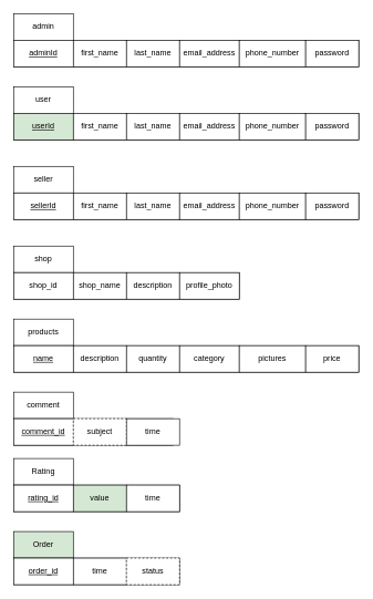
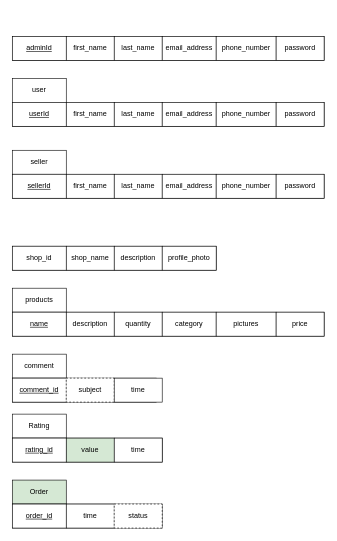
  <mxCell id="0" />
  <mxCell id="1" parent="0" />
- <mxCell id="2" value="admin" style="rounded=0;whiteSpace=wrap;html=1;" vertex="1" parent="1"><mxGeometry x="20" y="20" width="90" height="40" as="geometry" /></mxCell>
  <mxCell id="3" value="" style="rounded=0;whiteSpace=wrap;html=1;" vertex="1" parent="1"><mxGeometry x="20" y="60" width="520" height="40" as="geometry" /></mxCell>
  <mxCell id="4" value="&lt;u&gt;adminId&lt;/u&gt;" style="rounded=0;whiteSpace=wrap;html=1;" vertex="1" parent="1"><mxGeometry x="20" y="60" width="90" height="40" as="geometry" /></mxCell>
  <mxCell id="5" value="first_name" style="rounded=0;whiteSpace=wrap;html=1;" vertex="1" parent="1"><mxGeometry x="110" y="60" width="80" height="40" as="geometry" /></mxCell>
  <mxCell id="6" value="last_name" style="rounded=0;whiteSpace=wrap;html=1;" vertex="1" parent="1"><mxGeometry x="190" y="60" width="80" height="40" as="geometry" /></mxCell>
  <mxCell id="7" value="email_address" style="rounded=0;whiteSpace=wrap;html=1;" vertex="1" parent="1"><mxGeometry x="270" y="60" width="90" height="40" as="geometry" /></mxCell>
  <mxCell id="8" value="phone_number" style="rounded=0;whiteSpace=wrap;html=1;" vertex="1" parent="1"><mxGeometry x="360" y="60" width="100" height="40" as="geometry" /></mxCell>
  <mxCell id="9" value="password" style="rounded=0;whiteSpace=wrap;html=1;" vertex="1" parent="1"><mxGeometry x="460" y="60" width="80" height="40" as="geometry" /></mxCell>
  <mxCell id="10" value="user" style="rounded=0;whiteSpace=wrap;html=1;" vertex="1" parent="1"><mxGeometry x="20" y="130" width="90" height="40" as="geometry" /></mxCell>
  <mxCell id="11" value="" style="rounded=0;whiteSpace=wrap;html=1;" vertex="1" parent="1"><mxGeometry x="20" y="170" width="520" height="40" as="geometry" /></mxCell>
- <mxCell id="12" value="&lt;u&gt;userId&lt;/u&gt;" style="rounded=0;whiteSpace=wrap;html=1;fillColor=#d5e8d4;" vertex="1" parent="1"><mxGeometry x="20" y="170" width="90" height="40" as="geometry" /></mxCell>
+ <mxCell id="12" value="&lt;u&gt;userId&lt;/u&gt;" style="rounded=0;whiteSpace=wrap;html=1;" vertex="1" parent="1"><mxGeometry x="20" y="170" width="90" height="40" as="geometry" /></mxCell>
  <mxCell id="13" value="first_name" style="rounded=0;whiteSpace=wrap;html=1;" vertex="1" parent="1"><mxGeometry x="110" y="170" width="80" height="40" as="geometry" /></mxCell>
  <mxCell id="14" value="last_name" style="rounded=0;whiteSpace=wrap;html=1;" vertex="1" parent="1"><mxGeometry x="190" y="170" width="80" height="40" as="geometry" /></mxCell>
  <mxCell id="15" value="email_address" style="rounded=0;whiteSpace=wrap;html=1;" vertex="1" parent="1"><mxGeometry x="270" y="170" width="90" height="40" as="geometry" /></mxCell>
  <mxCell id="16" value="phone_number" style="rounded=0;whiteSpace=wrap;html=1;" vertex="1" parent="1"><mxGeometry x="360" y="170" width="100" height="40" as="geometry" /></mxCell>
  <mxCell id="17" value="password" style="rounded=0;whiteSpace=wrap;html=1;" vertex="1" parent="1"><mxGeometry x="460" y="170" width="80" height="40" as="geometry" /></mxCell>
  <mxCell id="18" value="seller" style="rounded=0;whiteSpace=wrap;html=1;" vertex="1" parent="1"><mxGeometry x="20" y="250" width="90" height="40" as="geometry" /></mxCell>
  <mxCell id="19" value="" style="rounded=0;whiteSpace=wrap;html=1;" vertex="1" parent="1"><mxGeometry x="20" y="290" width="520" height="40" as="geometry" /></mxCell>
  <mxCell id="20" value="&lt;u&gt;sellerId&lt;/u&gt;" style="rounded=0;whiteSpace=wrap;html=1;" vertex="1" parent="1"><mxGeometry x="20" y="290" width="90" height="40" as="geometry" /></mxCell>
  <mxCell id="21" value="first_name" style="rounded=0;whiteSpace=wrap;html=1;" vertex="1" parent="1"><mxGeometry x="110" y="290" width="80" height="40" as="geometry" /></mxCell>
  <mxCell id="22" value="last_name" style="rounded=0;whiteSpace=wrap;html=1;" vertex="1" parent="1"><mxGeometry x="190" y="290" width="80" height="40" as="geometry" /></mxCell>
  <mxCell id="23" value="email_address" style="rounded=0;whiteSpace=wrap;html=1;" vertex="1" parent="1"><mxGeometry x="270" y="290" width="90" height="40" as="geometry" /></mxCell>
  <mxCell id="24" value="phone_number" style="rounded=0;whiteSpace=wrap;html=1;" vertex="1" parent="1"><mxGeometry x="360" y="290" width="100" height="40" as="geometry" /></mxCell>
  <mxCell id="25" value="password" style="rounded=0;whiteSpace=wrap;html=1;" vertex="1" parent="1"><mxGeometry x="460" y="290" width="80" height="40" as="geometry" /></mxCell>
- <mxCell id="26" value="shop" style="rounded=0;whiteSpace=wrap;html=1;" vertex="1" parent="1"><mxGeometry x="20" y="370" width="90" height="40" as="geometry" /></mxCell>
  <mxCell id="27" value="" style="rounded=0;whiteSpace=wrap;html=1;" vertex="1" parent="1"><mxGeometry x="20" y="410" width="340" height="40" as="geometry" /></mxCell>
  <mxCell id="28" value="shop_id" style="rounded=0;whiteSpace=wrap;html=1;" vertex="1" parent="1"><mxGeometry x="20" y="410" width="90" height="40" as="geometry" /></mxCell>
  <mxCell id="29" value="shop_name" style="rounded=0;whiteSpace=wrap;html=1;" vertex="1" parent="1"><mxGeometry x="110" y="410" width="80" height="40" as="geometry" /></mxCell>
  <mxCell id="30" value="description" style="rounded=0;whiteSpace=wrap;html=1;" vertex="1" parent="1"><mxGeometry x="190" y="410" width="80" height="40" as="geometry" /></mxCell>
  <mxCell id="31" value="products" style="rounded=0;whiteSpace=wrap;html=1;" vertex="1" parent="1"><mxGeometry x="20" y="480" width="90" height="40" as="geometry" /></mxCell>
  <mxCell id="32" value="" style="rounded=0;whiteSpace=wrap;html=1;" vertex="1" parent="1"><mxGeometry x="20" y="520" width="520" height="40" as="geometry" /></mxCell>
  <mxCell id="33" value="&lt;u&gt;name&lt;/u&gt;" style="rounded=0;whiteSpace=wrap;html=1;" vertex="1" parent="1"><mxGeometry x="20" y="520" width="90" height="40" as="geometry" /></mxCell>
  <mxCell id="34" value="description" style="rounded=0;whiteSpace=wrap;html=1;" vertex="1" parent="1"><mxGeometry x="110" y="520" width="80" height="40" as="geometry" /></mxCell>
  <mxCell id="35" value="quantity" style="rounded=0;whiteSpace=wrap;html=1;" vertex="1" parent="1"><mxGeometry x="190" y="520" width="80" height="40" as="geometry" /></mxCell>
  <mxCell id="36" value="category" style="rounded=0;whiteSpace=wrap;html=1;" vertex="1" parent="1"><mxGeometry x="270" y="520" width="90" height="40" as="geometry" /></mxCell>
  <mxCell id="37" value="pictures" style="rounded=0;whiteSpace=wrap;html=1;" vertex="1" parent="1"><mxGeometry x="360" y="520" width="100" height="40" as="geometry" /></mxCell>
  <mxCell id="38" value="price" style="rounded=0;whiteSpace=wrap;html=1;" vertex="1" parent="1"><mxGeometry x="460" y="520" width="80" height="40" as="geometry" /></mxCell>
  <mxCell id="39" value="comment" style="rounded=0;whiteSpace=wrap;html=1;" vertex="1" parent="1"><mxGeometry x="20" y="590" width="90" height="40" as="geometry" /></mxCell>
  <mxCell id="40" value="" style="rounded=0;whiteSpace=wrap;html=1;" vertex="1" parent="1"><mxGeometry x="20" y="630" width="240" height="40" as="geometry" /></mxCell>
  <mxCell id="41" value="&lt;u&gt;comment_id&lt;/u&gt;" style="rounded=0;whiteSpace=wrap;html=1;" vertex="1" parent="1"><mxGeometry x="20" y="630" width="90" height="40" as="geometry" /></mxCell>
  <mxCell id="42" value="subject" style="rounded=0;whiteSpace=wrap;html=1;dashed=1;" vertex="1" parent="1"><mxGeometry x="110" y="630" width="80" height="40" as="geometry" /></mxCell>
  <mxCell id="43" value="time" style="rounded=0;whiteSpace=wrap;html=1;" vertex="1" parent="1"><mxGeometry x="190" y="630" width="80" height="40" as="geometry" /></mxCell>
  <mxCell id="44" value="Rating" style="rounded=0;whiteSpace=wrap;html=1;" vertex="1" parent="1"><mxGeometry x="20" y="690" width="90" height="40" as="geometry" /></mxCell>
  <mxCell id="45" value="" style="rounded=0;whiteSpace=wrap;html=1;" vertex="1" parent="1"><mxGeometry x="20" y="730" width="250" height="40" as="geometry" /></mxCell>
  <mxCell id="46" value="&lt;u&gt;rating_id&lt;/u&gt;" style="rounded=0;whiteSpace=wrap;html=1;" vertex="1" parent="1"><mxGeometry x="20" y="730" width="90" height="40" as="geometry" /></mxCell>
  <mxCell id="47" value="value" style="rounded=0;whiteSpace=wrap;html=1;fillColor=#d5e8d4;" vertex="1" parent="1"><mxGeometry x="110" y="730" width="80" height="40" as="geometry" /></mxCell>
  <mxCell id="48" value="time" style="rounded=0;whiteSpace=wrap;html=1;" vertex="1" parent="1"><mxGeometry x="190" y="730" width="80" height="40" as="geometry" /></mxCell>
  <mxCell id="49" value="Order" style="rounded=0;whiteSpace=wrap;html=1;fillColor=#d5e8d4;" vertex="1" parent="1"><mxGeometry x="20" y="800" width="90" height="40" as="geometry" /></mxCell>
  <mxCell id="50" value="" style="rounded=0;whiteSpace=wrap;html=1;" vertex="1" parent="1"><mxGeometry x="20" y="840" width="250" height="40" as="geometry" /></mxCell>
  <mxCell id="51" value="&lt;u&gt;order_id&lt;/u&gt;" style="rounded=0;whiteSpace=wrap;html=1;" vertex="1" parent="1"><mxGeometry x="20" y="840" width="90" height="40" as="geometry" /></mxCell>
  <mxCell id="52" value="time" style="rounded=0;whiteSpace=wrap;html=1;" vertex="1" parent="1"><mxGeometry x="110" y="840" width="80" height="40" as="geometry" /></mxCell>
  <mxCell id="53" value="status" style="rounded=0;whiteSpace=wrap;html=1;dashed=1;" vertex="1" parent="1"><mxGeometry x="190" y="840" width="80" height="40" as="geometry" /></mxCell>
  <mxCell id="54" value="profile_photo" style="rounded=0;whiteSpace=wrap;html=1;" vertex="1" parent="1"><mxGeometry x="270" y="410" width="90" height="40" as="geometry" /></mxCell>
